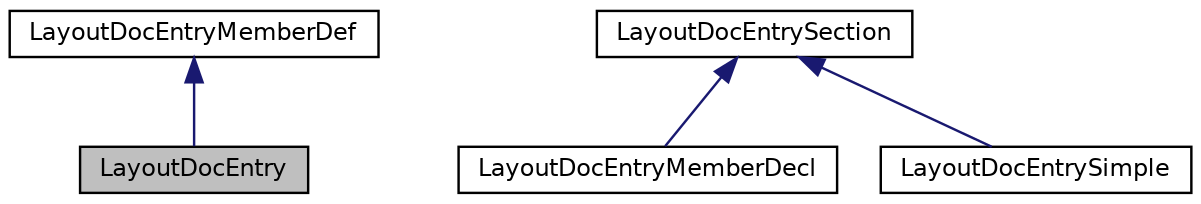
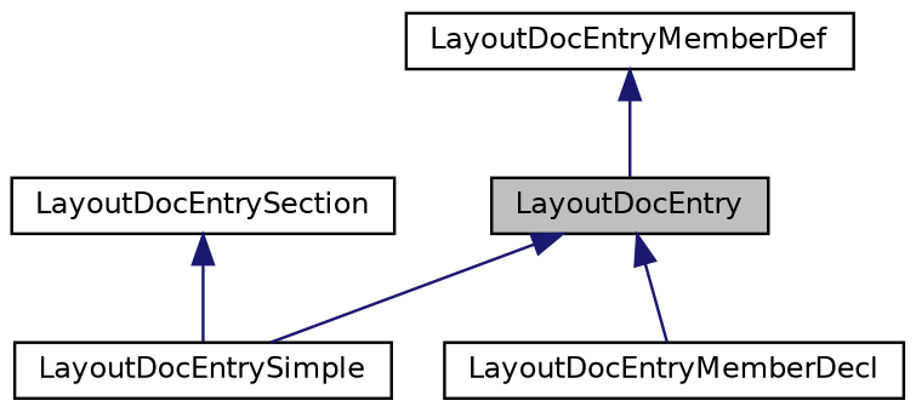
  digraph {
    node [color=black fillcolor=white fontname=Helvetica fontsize=10 shape=record style=filled]
    edge [color=midnightblue dir=back fontname=Helvetica fontsize=10 labelfontname=Helvetica labelfontsize=10 style=solid]
    n1 [fillcolor=grey75 fontcolor=black height=0.2 label=LayoutDocEntry width=0.4]
    n2 [height=0.2 label=LayoutDocEntryMemberDecl width=0.4]
    n3 [height=0.2 label=LayoutDocEntrySimple width=0.4]
    n4 [height=0.2 label=LayoutDocEntryMemberDef width=0.4]
    n5 [height=0.2 label=LayoutDocEntrySection width=0.4]
-   n5 -> n2
+   n1 -> n2
+   n1 -> n3
    n4 -> n1
    n5 -> n3
  }
